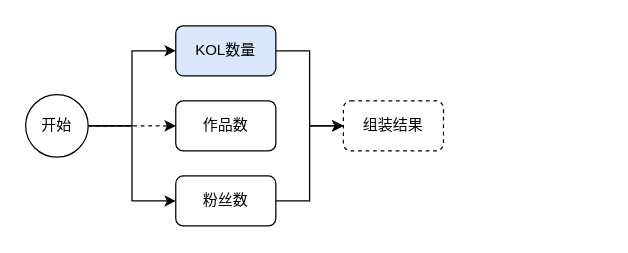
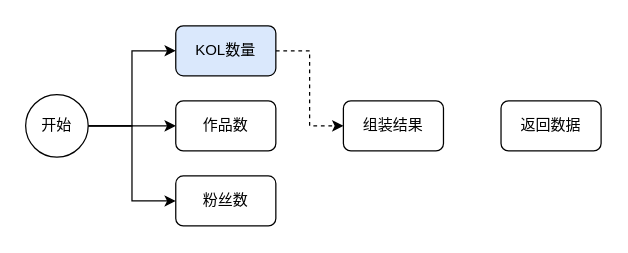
  <mxCell id="0" />
  <mxCell id="1" parent="0" />
- <mxCell id="2" style="edgeStyle=orthogonalEdgeStyle;rounded=0;orthogonalLoop=1;jettySize=auto;html=1;exitX=1;exitY=0.5;exitDx=0;exitDy=0;entryX=0;entryY=0.5;entryDx=0;entryDy=0;" edge="1" parent="1" source="3" target="11"><mxGeometry relative="1" as="geometry" /></mxCell>
+ <mxCell id="2" style="edgeStyle=orthogonalEdgeStyle;rounded=0;orthogonalLoop=1;jettySize=auto;html=1;exitX=1;exitY=0.5;exitDx=0;exitDy=0;entryX=0;entryY=0.5;entryDx=0;entryDy=0;dashed=1;" edge="1" parent="1" source="3" target="11"><mxGeometry relative="1" as="geometry" /></mxCell>
  <mxCell id="3" value="KOL数量" style="rounded=1;whiteSpace=wrap;html=1;fillColor=#dae8fc;" vertex="1" parent="1"><mxGeometry x="140" y="20" width="80" height="40" as="geometry" /></mxCell>
  <mxCell id="4" style="edgeStyle=orthogonalEdgeStyle;rounded=0;orthogonalLoop=1;jettySize=auto;html=1;exitX=1;exitY=0.5;exitDx=0;exitDy=0;entryX=0;entryY=0.5;entryDx=0;entryDy=0;" edge="1" parent="1" source="7" target="3"><mxGeometry relative="1" as="geometry" /></mxCell>
- <mxCell id="5" style="edgeStyle=orthogonalEdgeStyle;rounded=0;orthogonalLoop=1;jettySize=auto;html=1;exitX=1;exitY=0.5;exitDx=0;exitDy=0;entryX=0;entryY=0.5;entryDx=0;entryDy=0;dashed=1;" edge="1" parent="1" source="7" target="8"><mxGeometry relative="1" as="geometry" /></mxCell>
+ <mxCell id="5" style="edgeStyle=orthogonalEdgeStyle;rounded=0;orthogonalLoop=1;jettySize=auto;html=1;exitX=1;exitY=0.5;exitDx=0;exitDy=0;entryX=0;entryY=0.5;entryDx=0;entryDy=0;" edge="1" parent="1" source="7" target="8"><mxGeometry relative="1" as="geometry" /></mxCell>
  <mxCell id="6" style="edgeStyle=orthogonalEdgeStyle;rounded=0;orthogonalLoop=1;jettySize=auto;html=1;exitX=1;exitY=0.5;exitDx=0;exitDy=0;entryX=0;entryY=0.5;entryDx=0;entryDy=0;" edge="1" parent="1" source="7" target="10"><mxGeometry relative="1" as="geometry" /></mxCell>
  <mxCell id="7" value="开始" style="ellipse;whiteSpace=wrap;html=1;aspect=fixed;" vertex="1" parent="1"><mxGeometry x="20" y="75" width="50" height="50" as="geometry" /></mxCell>
  <mxCell id="8" value="作品数" style="rounded=1;whiteSpace=wrap;html=1;" vertex="1" parent="1"><mxGeometry x="140" y="80" width="80" height="40" as="geometry" /></mxCell>
- <mxCell id="9" style="edgeStyle=orthogonalEdgeStyle;rounded=0;orthogonalLoop=1;jettySize=auto;html=1;exitX=1;exitY=0.5;exitDx=0;exitDy=0;entryX=0;entryY=0.5;entryDx=0;entryDy=0;" edge="1" parent="1" source="10" target="11"><mxGeometry relative="1" as="geometry" /></mxCell>
  <mxCell id="10" value="粉丝数" style="rounded=1;whiteSpace=wrap;html=1;" vertex="1" parent="1"><mxGeometry x="140" y="140" width="80" height="40" as="geometry" /></mxCell>
- <mxCell id="11" value="组装结果" style="rounded=1;whiteSpace=wrap;html=1;dashed=1;" vertex="1" parent="1"><mxGeometry x="274" y="80" width="80" height="40" as="geometry" /></mxCell>
+ <mxCell id="11" value="组装结果" style="rounded=1;whiteSpace=wrap;html=1;" vertex="1" parent="1"><mxGeometry x="274" y="80" width="80" height="40" as="geometry" /></mxCell>
+ <mxCell id="12" value="返回数据" style="rounded=1;whiteSpace=wrap;html=1;" vertex="1" parent="1"><mxGeometry x="400" y="80" width="80" height="40" as="geometry" /></mxCell>
